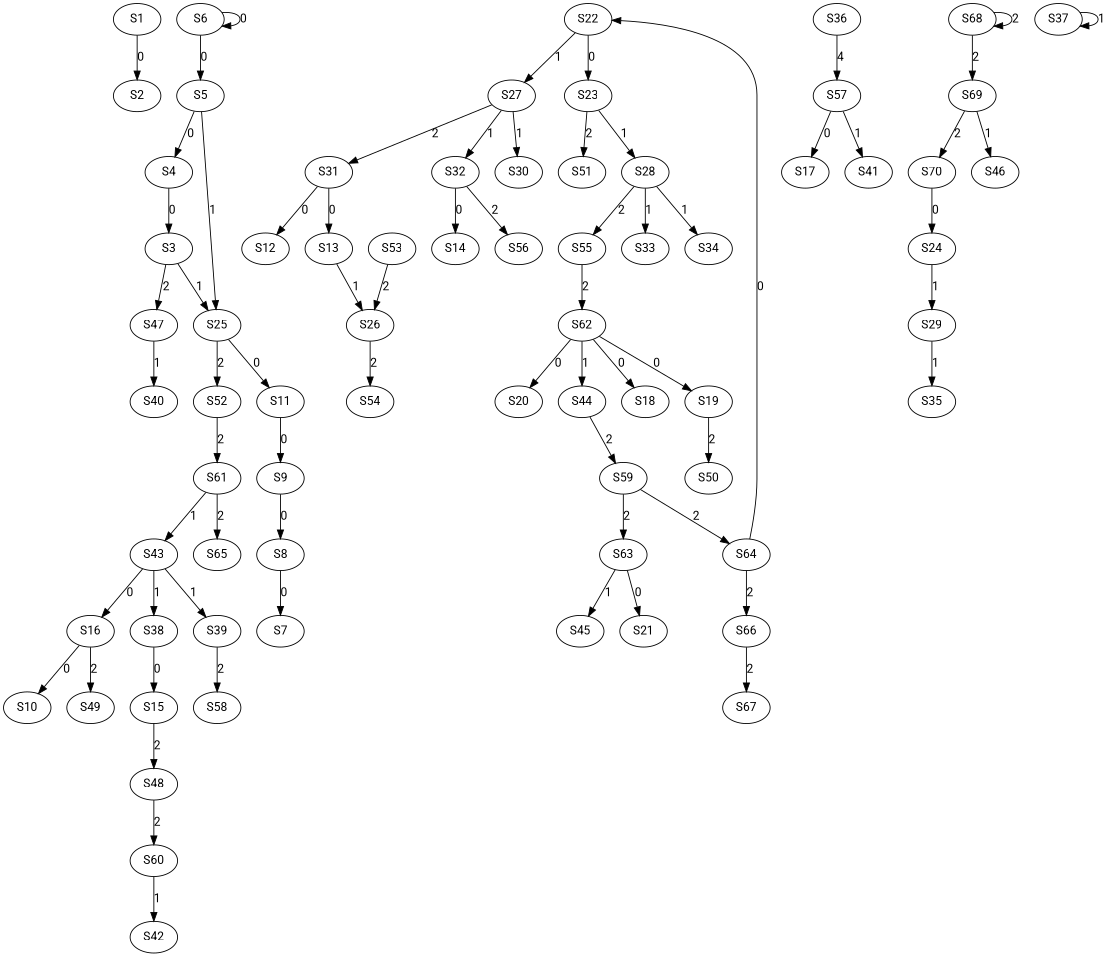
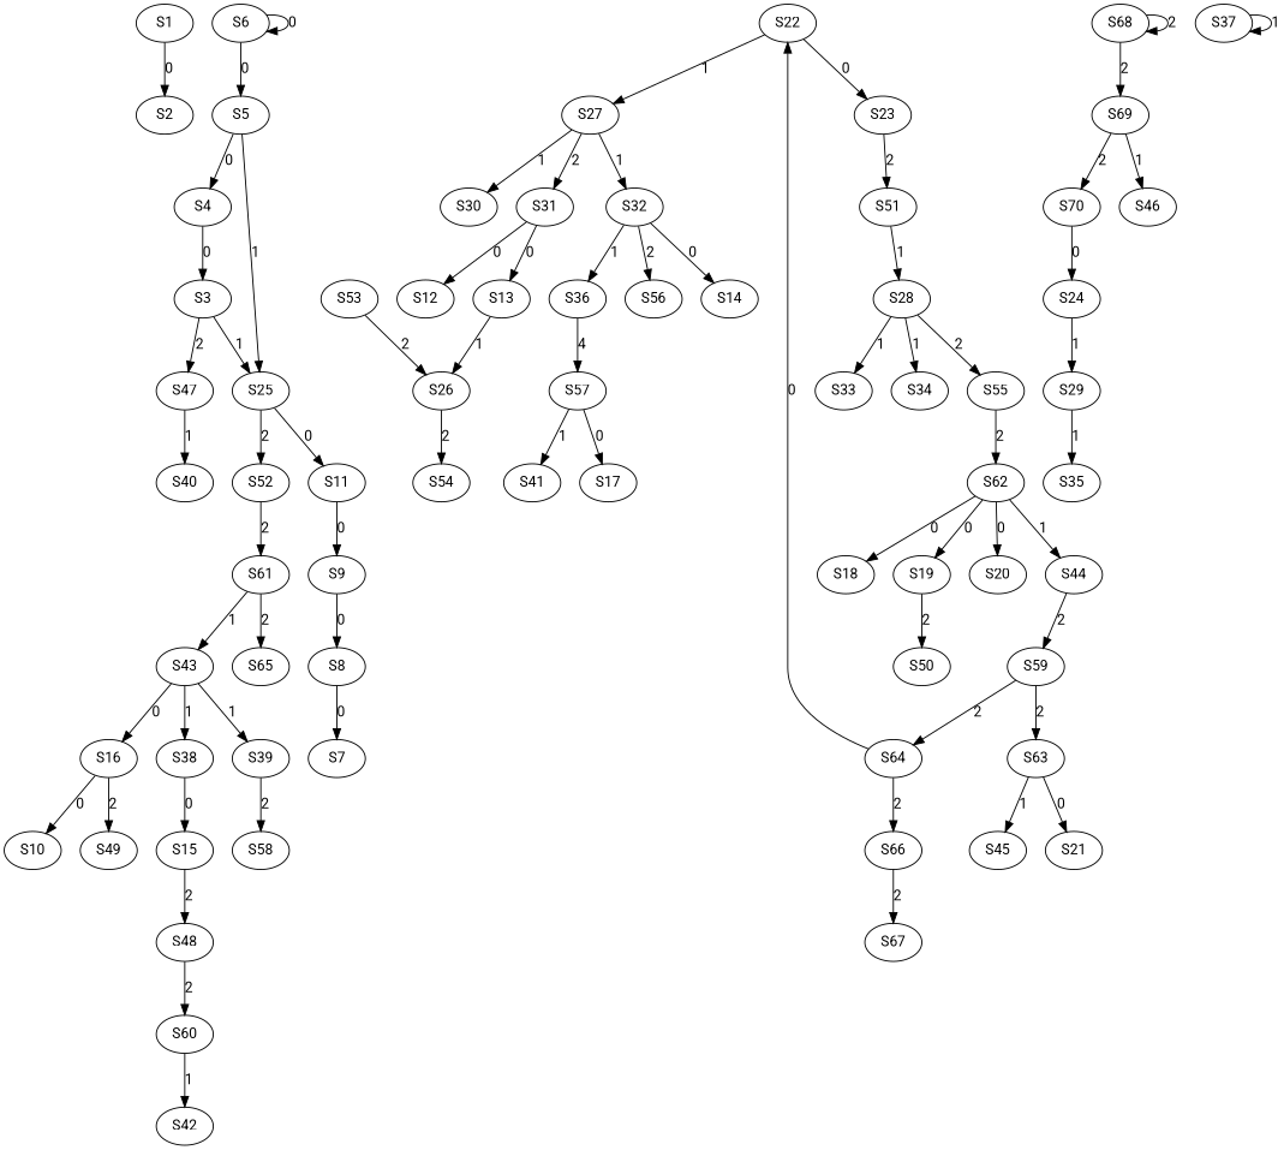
  strict digraph {
    fontname=Roboto
    node [fontname=Roboto]
    edge [fontname=Roboto]
    S1
    S2
    S4
    S3
    S25
    S47
    S11
    S52
    S40
    S5
    S6
    S8
    S7
    S9
    S16
    S10
    S49
    S61
    S31
    S12
    S13
    S26
    S54
    S32
    S14
    S36
    S56
    S57
    S38
    S15
    S48
    S60
    S43
    S39
    S58
    S17
    S41
    S62
    S18
    S19
    S20
    S44
    S50
    S59
    S63
    S21
    S45
    S64
    S22
    S66
    S23
    S27
    S28
    S51
    S67
    S30
    S33
    S34
    S55
    S70
    S24
    S29
    S35
    S53
    S37
    S42
    S65
    S69
    S46
    S68
    S1 -> S2 [label=0]
    S4 -> S3 [label=0]
    S3 -> S25 [label=1]
    S3 -> S47 [label=2]
    S25 -> S11 [label=0]
    S25 -> S52 [label=2]
    S47 -> S40 [label=1]
    S11 -> S9 [label=0]
    S52 -> S61 [label=2]
    S5 -> S4 [label=0]
    S5 -> S25 [label=1]
    S6 -> S5 [label=0]
    S6 -> S6 [label=0]
    S8 -> S7 [label=0]
    S9 -> S8 [label=0]
    S16 -> S10 [label=0]
    S16 -> S49 [label=2]
    S61 -> S43 [label=1]
    S61 -> S65 [label=2]
    S31 -> S12 [label=0]
    S31 -> S13 [label=0]
    S13 -> S26 [label=1]
    S26 -> S54 [label=2]
    S32 -> S14 [label=0]
+   S32 -> S36 [label=1]
    S32 -> S56 [label=2]
    S36 -> S57 [label=4]
    S57 -> S17 [label=0]
    S57 -> S41 [label=1]
    S38 -> S15 [label=0]
    S15 -> S48 [label=2]
    S48 -> S60 [label=2]
    S60 -> S42 [label=1]
    S43 -> S16 [label=0]
    S43 -> S38 [label=1]
    S43 -> S39 [label=1]
    S39 -> S58 [label=2]
    S62 -> S18 [label=0]
    S62 -> S19 [label=0]
    S62 -> S20 [label=0]
    S62 -> S44 [label=1]
    S19 -> S50 [label=2]
    S44 -> S59 [label=2]
    S59 -> S63 [label=2]
    S59 -> S64 [label=2]
    S63 -> S21 [label=0]
    S63 -> S45 [label=1]
    S64 -> S22 [label=0]
    S64 -> S66 [label=2]
    S22 -> S23 [label=0]
    S22 -> S27 [label=1]
    S66 -> S67 [label=2]
-   S23 -> S28 [label=1]
+   S51 -> S28 [label=1]
    S23 -> S51 [label=2]
    S27 -> S31 [label=2]
    S27 -> S32 [label=1]
    S27 -> S30 [label=1]
    S28 -> S33 [label=1]
    S28 -> S34 [label=1]
    S28 -> S55 [label=2]
    S55 -> S62 [label=2]
    S70 -> S24 [label=0]
    S24 -> S29 [label=1]
    S29 -> S35 [label=1]
    S53 -> S26 [label=2]
    S37 -> S37 [label=1]
    S69 -> S70 [label=2]
    S69 -> S46 [label=1]
    S68 -> S69 [label=2]
    S68 -> S68 [label=2]
  }
